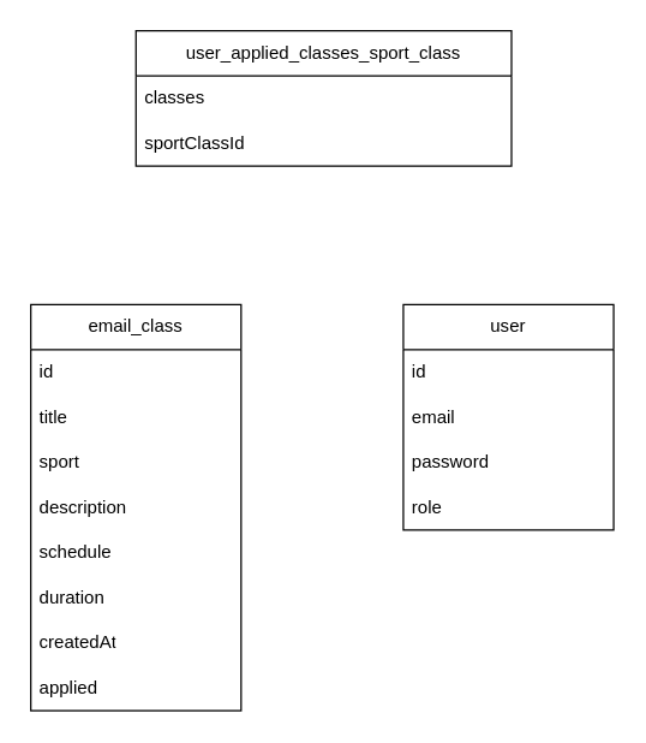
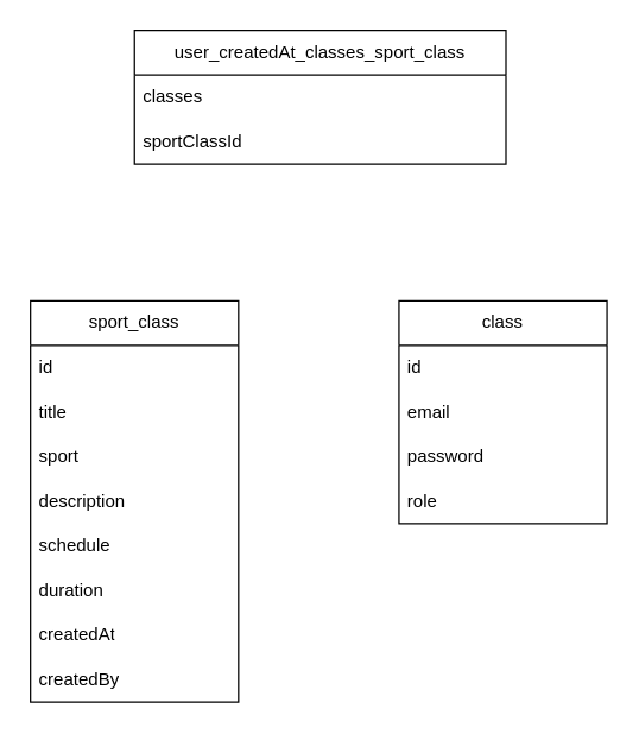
  <mxCell id="0" />
  <mxCell id="1" parent="0" />
- <mxCell id="2" value="email_class" style="swimlane;fontStyle=0;childLayout=stackLayout;horizontal=1;startSize=30;horizontalStack=0;resizeParent=1;resizeParentMax=0;resizeLast=0;collapsible=1;marginBottom=0;whiteSpace=wrap;html=1;" parent="1" vertex="1"><mxGeometry x="20" y="202" width="140" height="270" as="geometry" /></mxCell>
+ <mxCell id="2" value="sport_class" style="swimlane;fontStyle=0;childLayout=stackLayout;horizontal=1;startSize=30;horizontalStack=0;resizeParent=1;resizeParentMax=0;resizeLast=0;collapsible=1;marginBottom=0;whiteSpace=wrap;html=1;" parent="1" vertex="1"><mxGeometry x="20" y="202" width="140" height="270" as="geometry" /></mxCell>
  <mxCell id="3" value="id" style="text;strokeColor=none;fillColor=none;align=left;verticalAlign=middle;spacingLeft=4;spacingRight=4;overflow=hidden;points=[[0,0.5],[1,0.5]];portConstraint=eastwest;rotatable=0;whiteSpace=wrap;html=1;" parent="2" vertex="1"><mxGeometry y="30" width="140" height="30" as="geometry" /></mxCell>
  <mxCell id="4" value="title" style="text;strokeColor=none;fillColor=none;align=left;verticalAlign=middle;spacingLeft=4;spacingRight=4;overflow=hidden;points=[[0,0.5],[1,0.5]];portConstraint=eastwest;rotatable=0;whiteSpace=wrap;html=1;" parent="2" vertex="1"><mxGeometry y="60" width="140" height="30" as="geometry" /></mxCell>
  <mxCell id="5" value="sport" style="text;strokeColor=none;fillColor=none;align=left;verticalAlign=middle;spacingLeft=4;spacingRight=4;overflow=hidden;points=[[0,0.5],[1,0.5]];portConstraint=eastwest;rotatable=0;whiteSpace=wrap;html=1;" parent="2" vertex="1"><mxGeometry y="90" width="140" height="30" as="geometry" /></mxCell>
  <mxCell id="6" value="description" style="text;strokeColor=none;fillColor=none;align=left;verticalAlign=middle;spacingLeft=4;spacingRight=4;overflow=hidden;points=[[0,0.5],[1,0.5]];portConstraint=eastwest;rotatable=0;whiteSpace=wrap;html=1;" parent="2" vertex="1"><mxGeometry y="120" width="140" height="30" as="geometry" /></mxCell>
  <mxCell id="7" value="schedule" style="text;strokeColor=none;fillColor=none;align=left;verticalAlign=middle;spacingLeft=4;spacingRight=4;overflow=hidden;points=[[0,0.5],[1,0.5]];portConstraint=eastwest;rotatable=0;whiteSpace=wrap;html=1;" parent="2" vertex="1"><mxGeometry y="150" width="140" height="30" as="geometry" /></mxCell>
  <mxCell id="8" value="duration" style="text;strokeColor=none;fillColor=none;align=left;verticalAlign=middle;spacingLeft=4;spacingRight=4;overflow=hidden;points=[[0,0.5],[1,0.5]];portConstraint=eastwest;rotatable=0;whiteSpace=wrap;html=1;" parent="2" vertex="1"><mxGeometry y="180" width="140" height="30" as="geometry" /></mxCell>
  <mxCell id="9" value="createdAt" style="text;strokeColor=none;fillColor=none;align=left;verticalAlign=middle;spacingLeft=4;spacingRight=4;overflow=hidden;points=[[0,0.5],[1,0.5]];portConstraint=eastwest;rotatable=0;whiteSpace=wrap;html=1;" parent="2" vertex="1"><mxGeometry y="210" width="140" height="30" as="geometry" /></mxCell>
- <mxCell id="10" value="applied" style="text;strokeColor=none;fillColor=none;align=left;verticalAlign=middle;spacingLeft=4;spacingRight=4;overflow=hidden;points=[[0,0.5],[1,0.5]];portConstraint=eastwest;rotatable=0;whiteSpace=wrap;html=1;" parent="2" vertex="1"><mxGeometry y="240" width="140" height="30" as="geometry" /></mxCell>
- <mxCell id="11" value="user" style="swimlane;fontStyle=0;childLayout=stackLayout;horizontal=1;startSize=30;horizontalStack=0;resizeParent=1;resizeParentMax=0;resizeLast=0;collapsible=1;marginBottom=0;whiteSpace=wrap;html=1;" parent="1" vertex="1"><mxGeometry x="268" y="202" width="140" height="150" as="geometry" /></mxCell>
+ <mxCell id="10" value="createdBy" style="text;strokeColor=none;fillColor=none;align=left;verticalAlign=middle;spacingLeft=4;spacingRight=4;overflow=hidden;points=[[0,0.5],[1,0.5]];portConstraint=eastwest;rotatable=0;whiteSpace=wrap;html=1;" parent="2" vertex="1"><mxGeometry y="240" width="140" height="30" as="geometry" /></mxCell>
+ <mxCell id="11" value="class" style="swimlane;fontStyle=0;childLayout=stackLayout;horizontal=1;startSize=30;horizontalStack=0;resizeParent=1;resizeParentMax=0;resizeLast=0;collapsible=1;marginBottom=0;whiteSpace=wrap;html=1;" parent="1" vertex="1"><mxGeometry x="268" y="202" width="140" height="150" as="geometry" /></mxCell>
  <mxCell id="12" value="id" style="text;strokeColor=none;fillColor=none;align=left;verticalAlign=middle;spacingLeft=4;spacingRight=4;overflow=hidden;points=[[0,0.5],[1,0.5]];portConstraint=eastwest;rotatable=0;whiteSpace=wrap;html=1;" parent="11" vertex="1"><mxGeometry y="30" width="140" height="30" as="geometry" /></mxCell>
  <mxCell id="13" value="email" style="text;strokeColor=none;fillColor=none;align=left;verticalAlign=middle;spacingLeft=4;spacingRight=4;overflow=hidden;points=[[0,0.5],[1,0.5]];portConstraint=eastwest;rotatable=0;whiteSpace=wrap;html=1;" parent="11" vertex="1"><mxGeometry y="60" width="140" height="30" as="geometry" /></mxCell>
  <mxCell id="14" value="password" style="text;strokeColor=none;fillColor=none;align=left;verticalAlign=middle;spacingLeft=4;spacingRight=4;overflow=hidden;points=[[0,0.5],[1,0.5]];portConstraint=eastwest;rotatable=0;whiteSpace=wrap;html=1;" parent="11" vertex="1"><mxGeometry y="90" width="140" height="30" as="geometry" /></mxCell>
  <mxCell id="15" value="role" style="text;strokeColor=none;fillColor=none;align=left;verticalAlign=middle;spacingLeft=4;spacingRight=4;overflow=hidden;points=[[0,0.5],[1,0.5]];portConstraint=eastwest;rotatable=0;whiteSpace=wrap;html=1;" parent="11" vertex="1"><mxGeometry y="120" width="140" height="30" as="geometry" /></mxCell>
  <mxCell id="16" style="edgeStyle=orthogonalEdgeStyle;rounded=0;orthogonalLoop=1;jettySize=auto;html=1;" parent="1" target="11" edge="1"><mxGeometry relative="1" as="geometry" /></mxCell>
- <mxCell id="17" value="user_applied_classes_sport_class" style="swimlane;fontStyle=0;childLayout=stackLayout;horizontal=1;startSize=30;horizontalStack=0;resizeParent=1;resizeParentMax=0;resizeLast=0;collapsible=1;marginBottom=0;whiteSpace=wrap;html=1;" parent="1" vertex="1"><mxGeometry x="90" y="20" width="250" height="90" as="geometry" /></mxCell>
+ <mxCell id="17" value="user_createdAt_classes_sport_class" style="swimlane;fontStyle=0;childLayout=stackLayout;horizontal=1;startSize=30;horizontalStack=0;resizeParent=1;resizeParentMax=0;resizeLast=0;collapsible=1;marginBottom=0;whiteSpace=wrap;html=1;" parent="1" vertex="1"><mxGeometry x="90" y="20" width="250" height="90" as="geometry" /></mxCell>
  <mxCell id="18" value="classes" style="text;strokeColor=none;fillColor=none;align=left;verticalAlign=middle;spacingLeft=4;spacingRight=4;overflow=hidden;points=[[0,0.5],[1,0.5]];portConstraint=eastwest;rotatable=0;whiteSpace=wrap;html=1;" parent="17" vertex="1"><mxGeometry y="30" width="250" height="30" as="geometry" /></mxCell>
  <mxCell id="19" value="sportClassId" style="text;strokeColor=none;fillColor=none;align=left;verticalAlign=middle;spacingLeft=4;spacingRight=4;overflow=hidden;points=[[0,0.5],[1,0.5]];portConstraint=eastwest;rotatable=0;whiteSpace=wrap;html=1;" parent="17" vertex="1"><mxGeometry y="60" width="250" height="30" as="geometry" /></mxCell>
